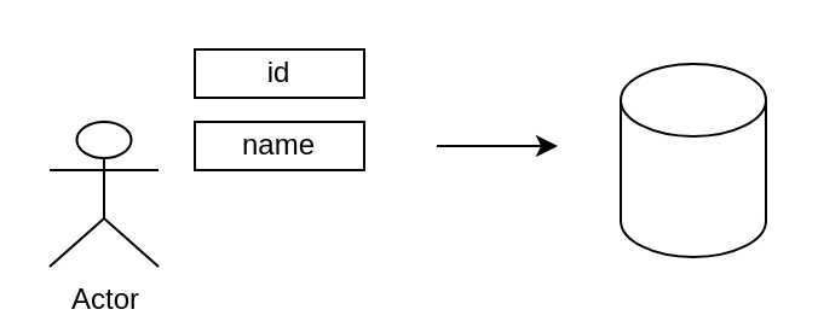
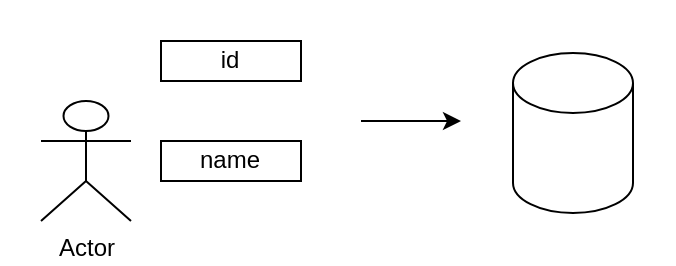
  <mxCell id="0" />
  <mxCell id="1" parent="0" />
  <mxCell id="2" value="Actor" style="shape=umlActor;verticalLabelPosition=bottom;verticalAlign=top;html=1;outlineConnect=0;" vertex="1" parent="1"><mxGeometry x="20" y="50" width="45" height="60" as="geometry" /></mxCell>
  <mxCell id="3" value="id" style="rounded=0;whiteSpace=wrap;html=1;" vertex="1" parent="1"><mxGeometry x="80" y="20" width="70" height="20" as="geometry" /></mxCell>
- <mxCell id="4" value="name" style="rounded=0;whiteSpace=wrap;html=1;" vertex="1" parent="1"><mxGeometry x="80" y="50" width="70" height="20" as="geometry" /></mxCell>
+ <mxCell id="4" value="name" style="rounded=0;whiteSpace=wrap;html=1;" vertex="1" parent="1"><mxGeometry x="80" y="70" width="70" height="20" as="geometry" /></mxCell>
  <mxCell id="5" value="" style="endArrow=classic;html=1;rounded=0;" edge="1" parent="1"><mxGeometry width="50" height="50" relative="1" as="geometry"><mxPoint x="180" y="60" as="sourcePoint" /><mxPoint x="230" y="60" as="targetPoint" /></mxGeometry></mxCell>
  <mxCell id="6" value="" style="shape=cylinder3;whiteSpace=wrap;html=1;boundedLbl=1;backgroundOutline=1;size=15;" vertex="1" parent="1"><mxGeometry x="256" y="26" width="60" height="80" as="geometry" /></mxCell>
